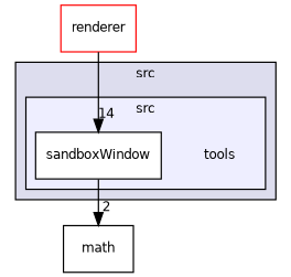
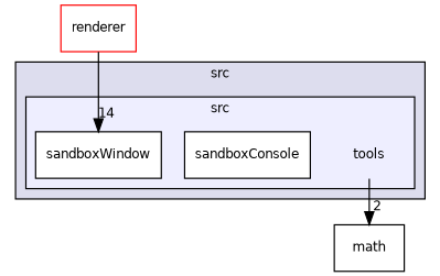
  digraph {
    compound=true
    node [fontname=Helvetica fontsize=10 shape=box fillcolor=white style=filled]
    edge [labeldistance=1.5 labelfontname=Helvetica labelfontsize=10]
    n1 [label=tools shape=plaintext fillcolor="" style=""]
+   n2 [color=black label=sandboxConsole]
    n3 [color=black label=sandboxWindow]
    n4 [label=math fillcolor="" style=""]
    n5 [color=red label=renderer]
    subgraph cluster_1 {
      bgcolor="#ddddee"
      fontname=Helvetica
      fontsize=10
      label=src
      pencolor=black
      subgraph cluster_2 {
        bgcolor="#eeeeff"
        fontname=Helvetica
        fontsize=10
        label=src
        pencolor=black
        n1
+       n2
        n3
      }
    }
-   n3 -> n4 [headlabel=2]
+   n1 -> n4 [headlabel=2]
    n5 -> n3 [headlabel=14]
  }
